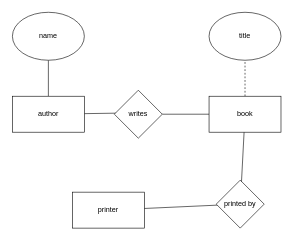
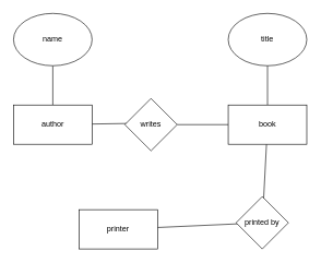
  <mxCell id="0" />
  <mxCell id="1" parent="0" />
  <mxCell id="2" style="edgeStyle=none;html=1;entryX=0.5;entryY=1;entryDx=0;entryDy=0;endArrow=none;endFill=0;" edge="1" parent="1" source="4" target="10"><mxGeometry relative="1" as="geometry" /></mxCell>
  <mxCell id="3" style="edgeStyle=none;html=1;entryX=0.13;entryY=0.477;entryDx=0;entryDy=0;entryPerimeter=0;endArrow=none;endFill=0;" edge="1" parent="1" source="4" target="9"><mxGeometry relative="1" as="geometry" /></mxCell>
  <mxCell id="4" value="author" style="rounded=0;whiteSpace=wrap;html=1;" vertex="1" parent="1"><mxGeometry x="20" y="160" width="120" height="60" as="geometry" /></mxCell>
- <mxCell id="5" style="edgeStyle=none;html=1;endArrow=none;endFill=0;dashed=1;" edge="1" parent="1" source="8" target="11"><mxGeometry relative="1" as="geometry" /></mxCell>
+ <mxCell id="5" style="edgeStyle=none;html=1;endArrow=none;endFill=0;" edge="1" parent="1" source="8" target="11"><mxGeometry relative="1" as="geometry" /></mxCell>
  <mxCell id="6" style="edgeStyle=none;html=1;endArrow=none;endFill=0;" edge="1" parent="1" source="8" target="9"><mxGeometry relative="1" as="geometry" /></mxCell>
  <mxCell id="7" style="edgeStyle=none;html=1;entryX=0.52;entryY=0.159;entryDx=0;entryDy=0;entryPerimeter=0;endArrow=none;endFill=0;" edge="1" parent="1" source="8" target="14"><mxGeometry relative="1" as="geometry" /></mxCell>
  <mxCell id="8" value="book" style="rounded=0;whiteSpace=wrap;html=1;" vertex="1" parent="1"><mxGeometry x="348" y="160" width="120" height="60" as="geometry" /></mxCell>
  <mxCell id="9" value="writes" style="rhombus;whiteSpace=wrap;html=1;" vertex="1" parent="1"><mxGeometry x="190" y="150" width="80" height="80" as="geometry" /></mxCell>
  <mxCell id="10" value="name" style="ellipse;whiteSpace=wrap;html=1;" vertex="1" parent="1"><mxGeometry x="20" y="20" width="120" height="80" as="geometry" /></mxCell>
  <mxCell id="11" value="title" style="ellipse;whiteSpace=wrap;html=1;" vertex="1" parent="1"><mxGeometry x="348" y="20" width="120" height="80" as="geometry" /></mxCell>
  <mxCell id="12" style="edgeStyle=none;html=1;entryX=0.134;entryY=0.516;entryDx=0;entryDy=0;entryPerimeter=0;endArrow=none;endFill=0;" edge="1" parent="1" source="13" target="14"><mxGeometry relative="1" as="geometry" /></mxCell>
  <mxCell id="13" value="printer" style="rounded=0;whiteSpace=wrap;html=1;" vertex="1" parent="1"><mxGeometry x="120" y="320" width="120" height="60" as="geometry" /></mxCell>
  <mxCell id="14" value="printed by" style="rhombus;whiteSpace=wrap;html=1;" vertex="1" parent="1"><mxGeometry x="360" y="300" width="80" height="80" as="geometry" /></mxCell>
